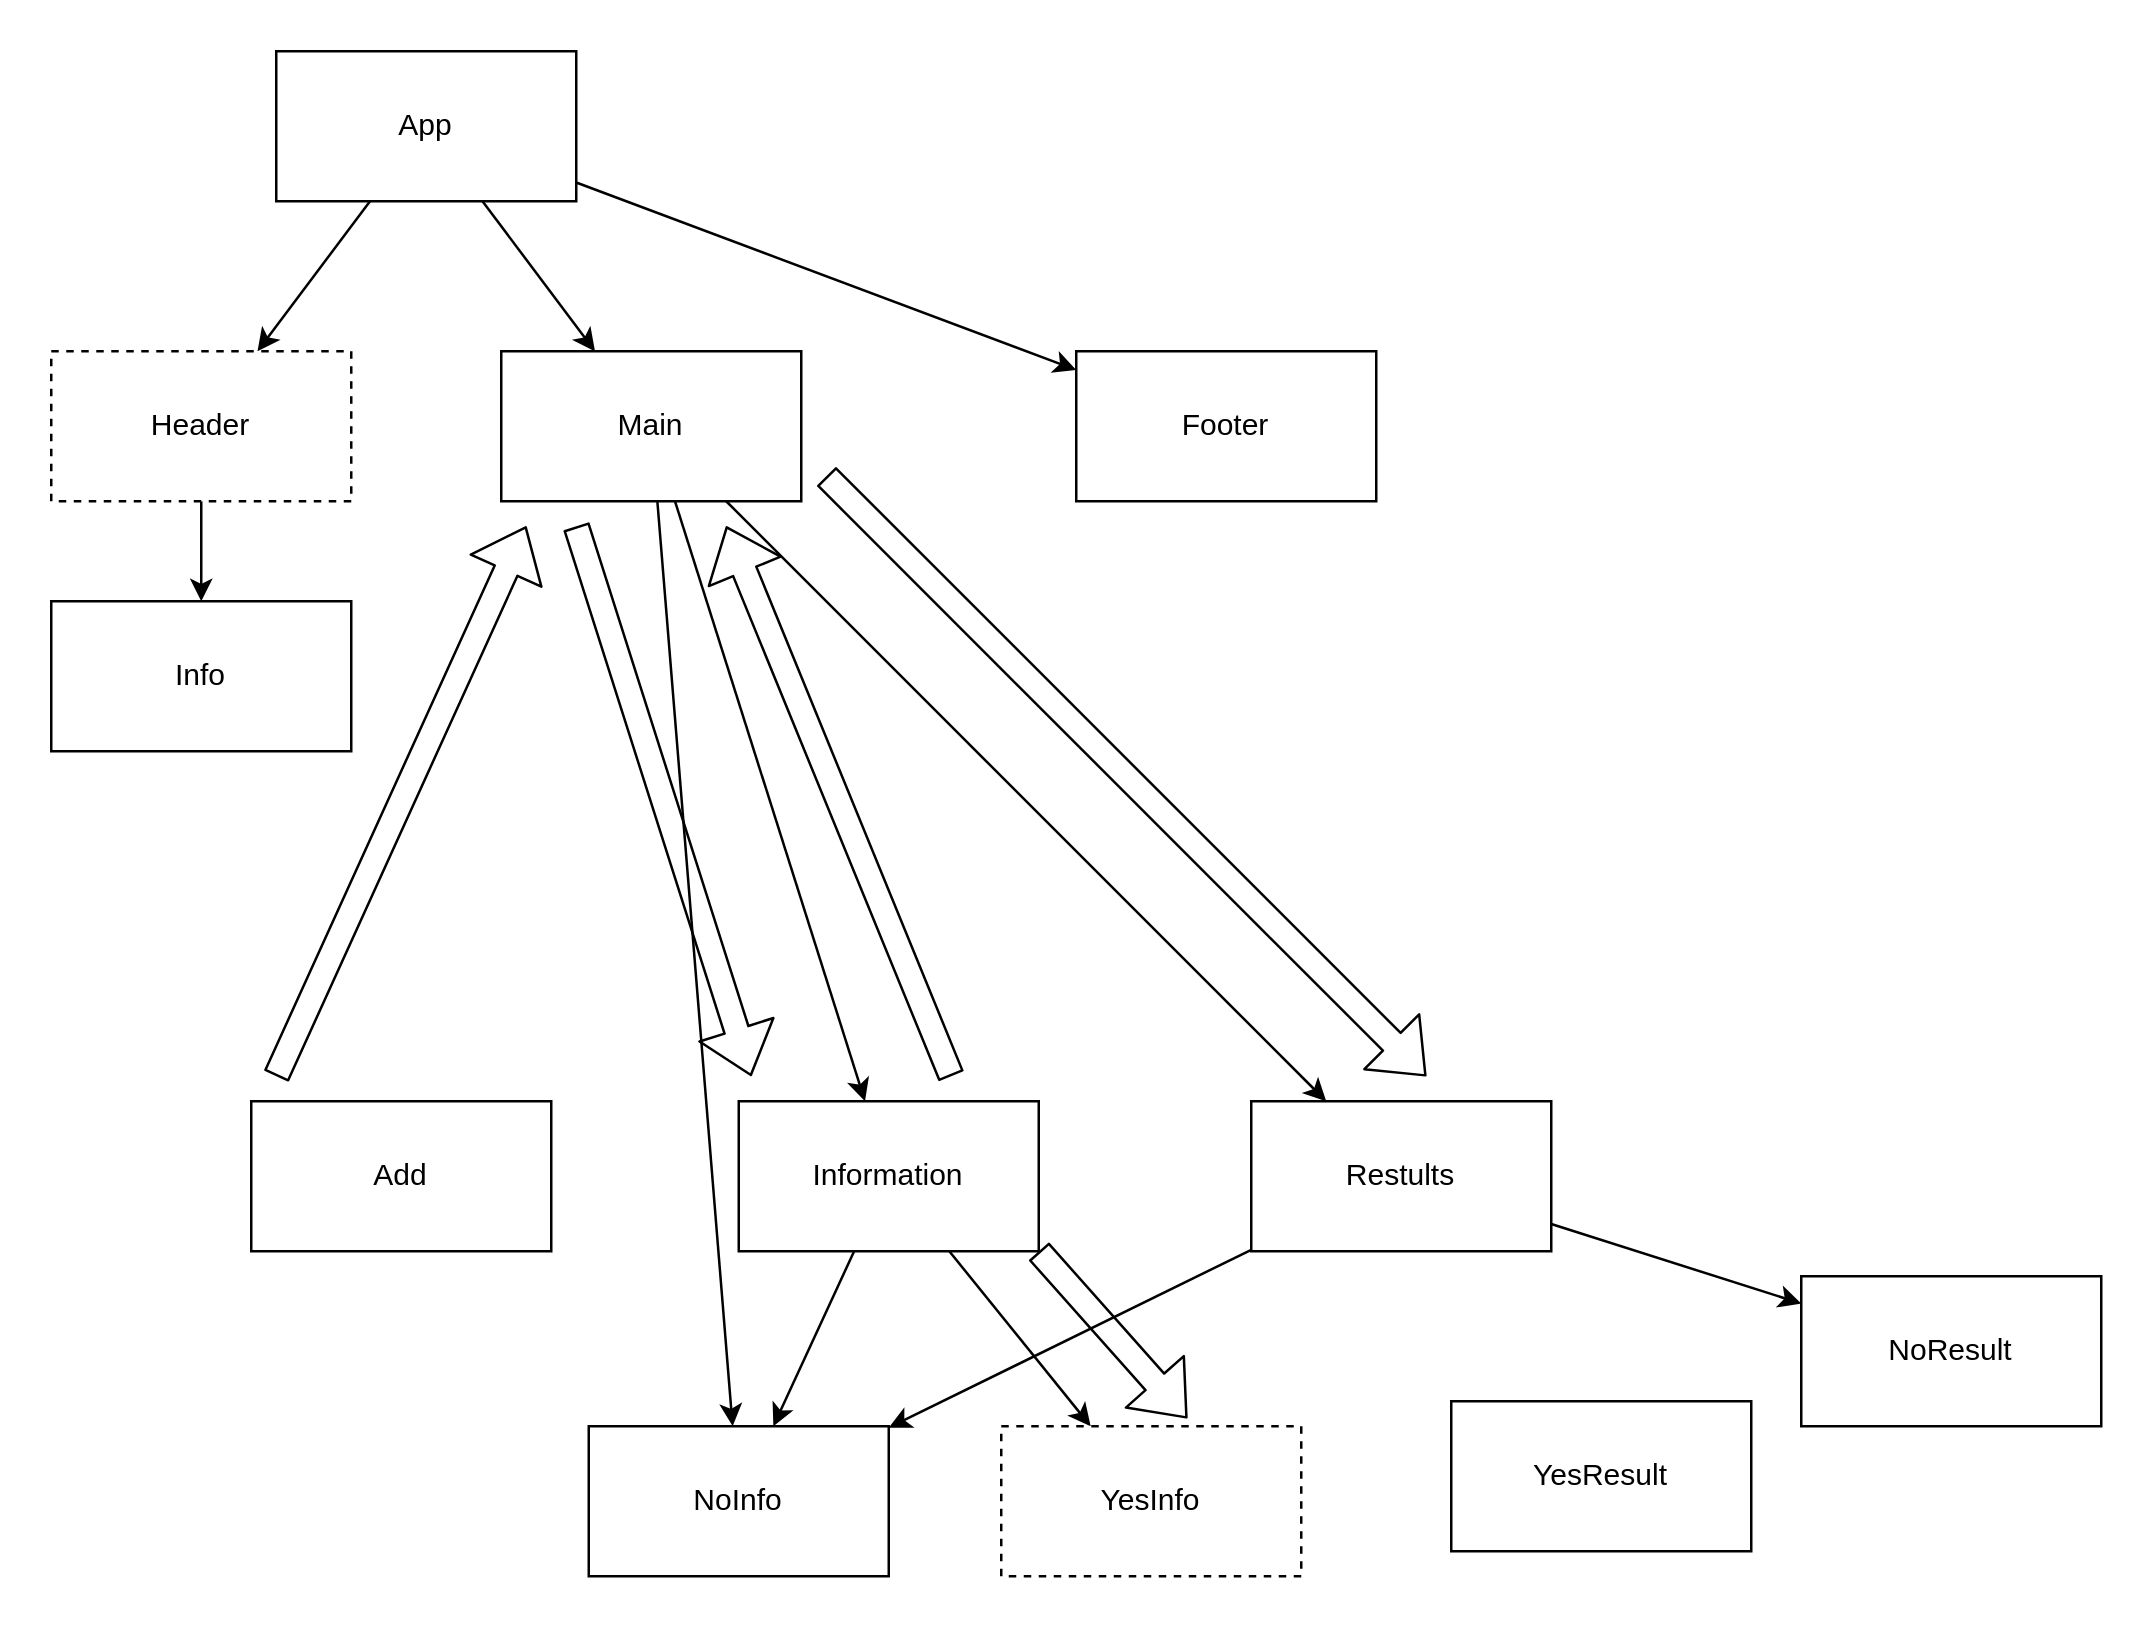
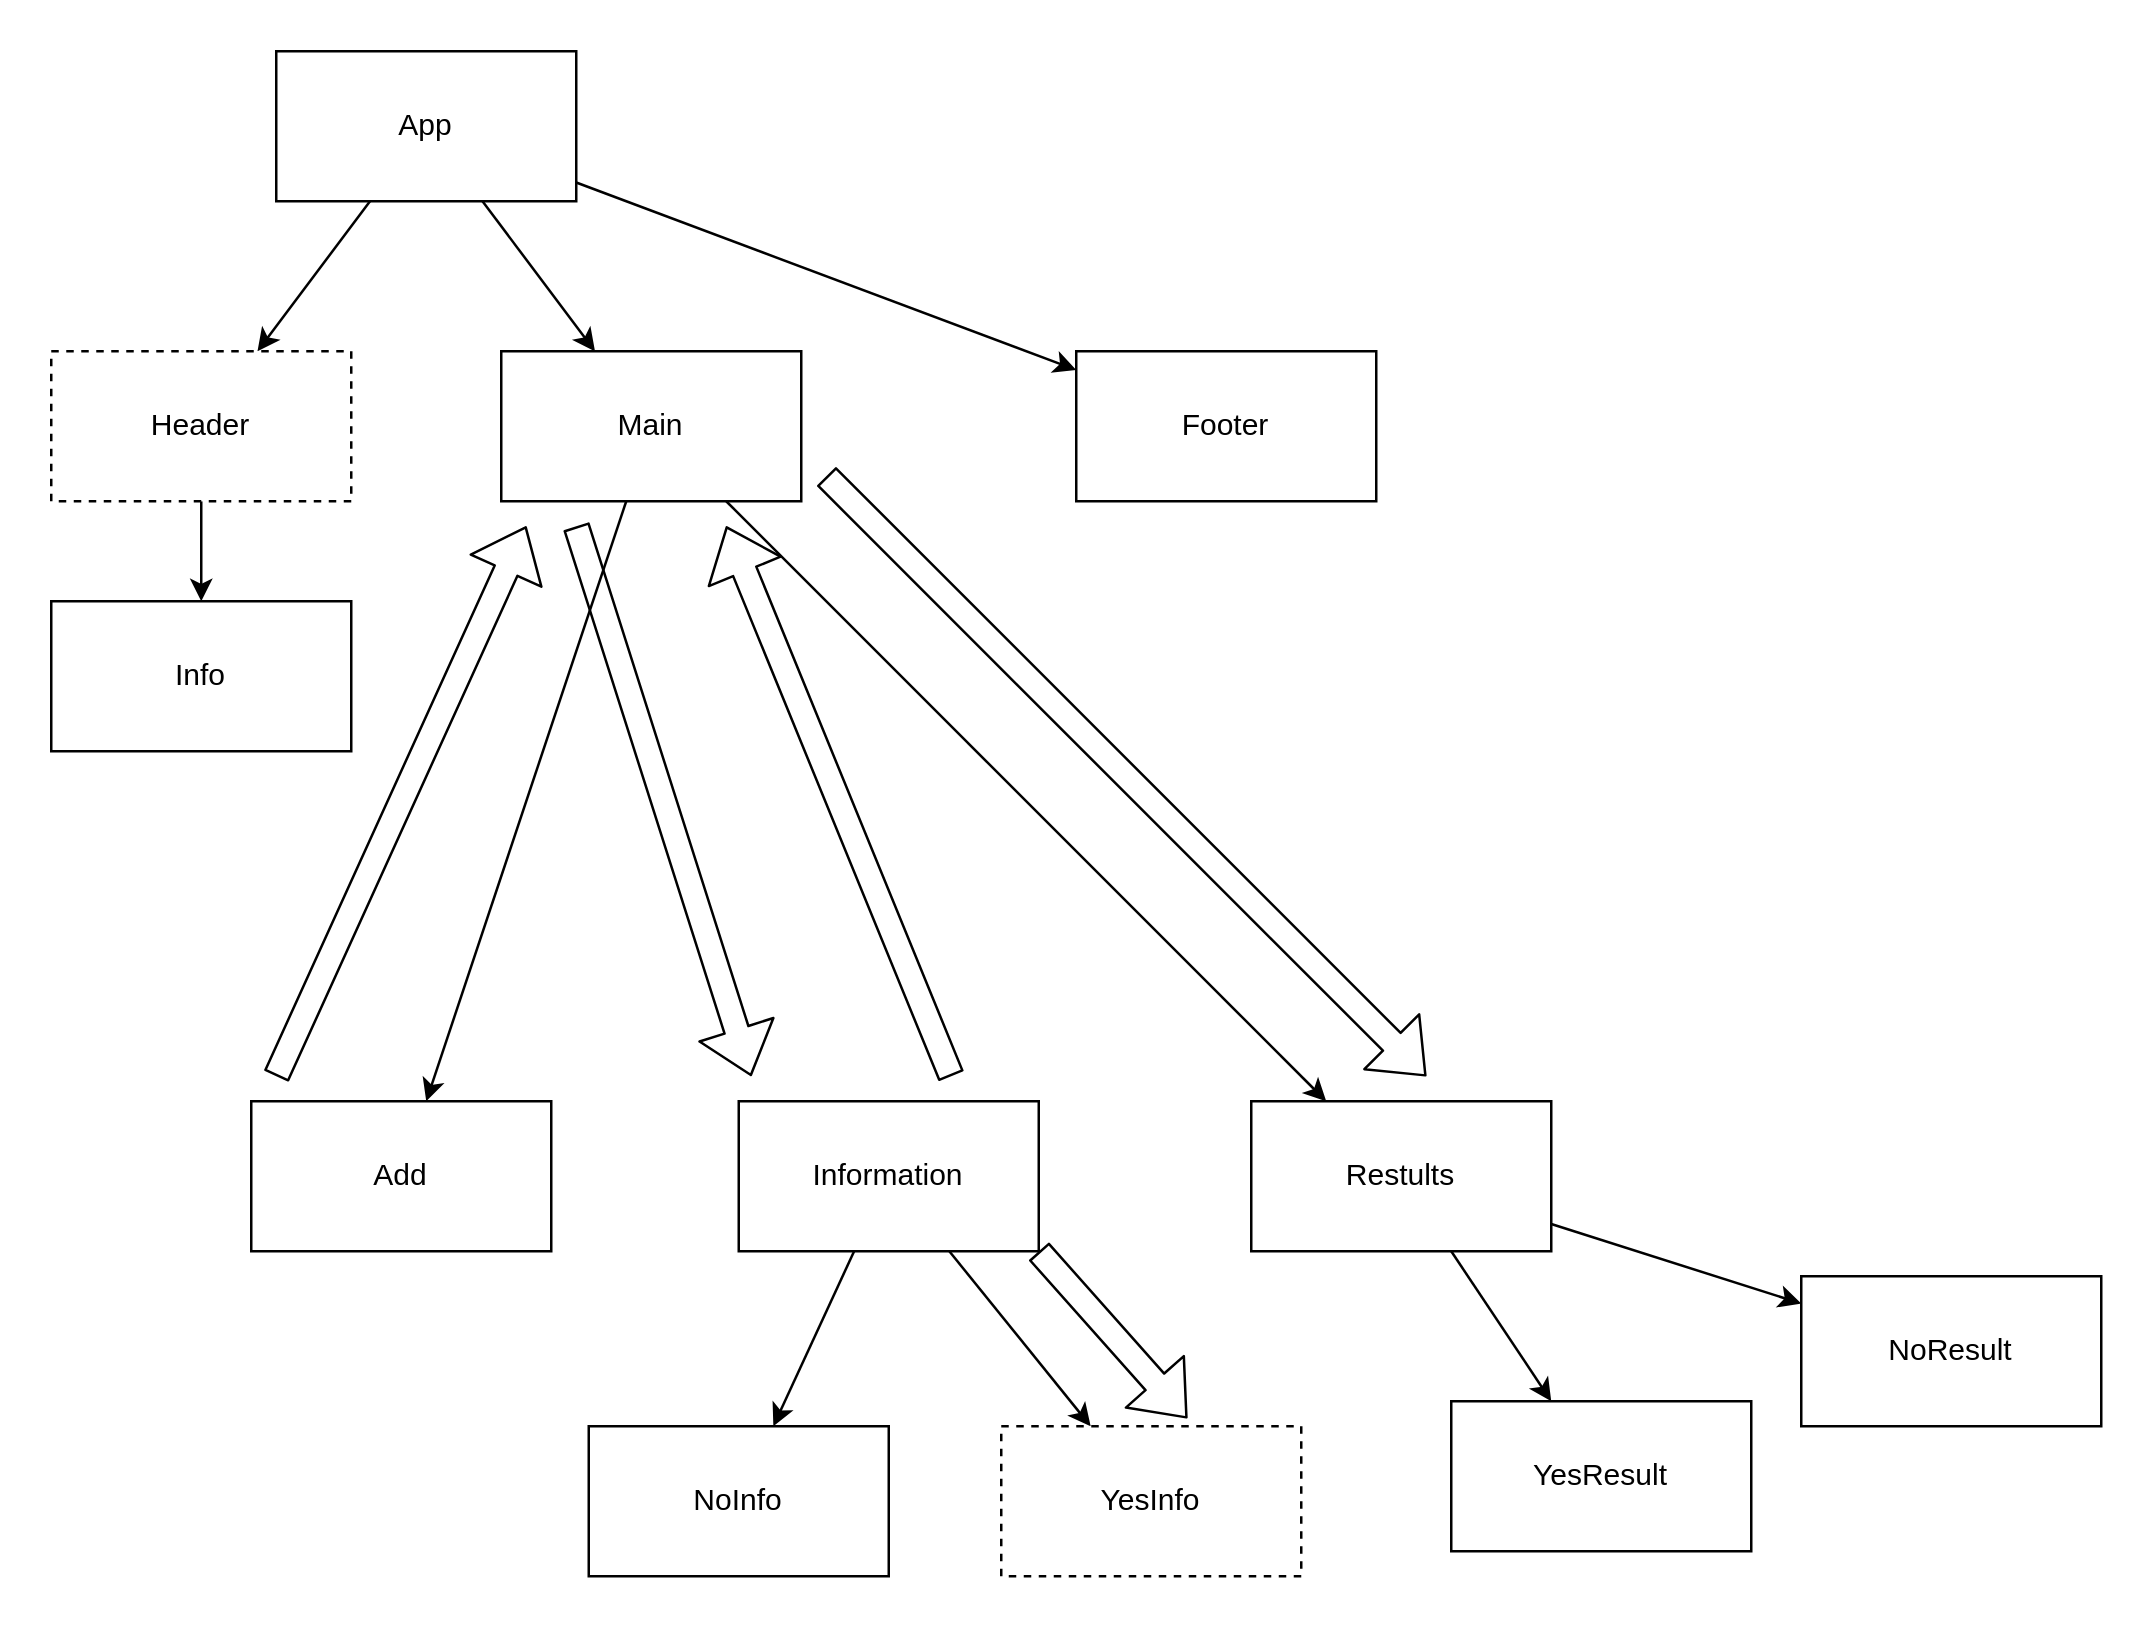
  <mxCell id="0" />
  <mxCell id="1" parent="0" />
  <mxCell id="2" style="edgeStyle=none;html=1;" parent="1" source="5" target="7" edge="1"><mxGeometry relative="1" as="geometry"><mxPoint x="170" y="160" as="targetPoint" /></mxGeometry></mxCell>
  <mxCell id="3" style="edgeStyle=none;html=1;" parent="1" source="5" target="11" edge="1"><mxGeometry relative="1" as="geometry"><mxPoint x="220" y="140" as="targetPoint" /></mxGeometry></mxCell>
  <mxCell id="4" style="edgeStyle=none;html=1;" parent="1" source="5" target="24" edge="1"><mxGeometry relative="1" as="geometry"><mxPoint x="410" y="130" as="targetPoint" /></mxGeometry></mxCell>
  <mxCell id="5" value="App" style="rounded=0;whiteSpace=wrap;html=1;" parent="1" vertex="1"><mxGeometry x="110" y="20" width="120" height="60" as="geometry" /></mxCell>
  <mxCell id="6" style="edgeStyle=none;html=1;" parent="1" source="7" target="12" edge="1"><mxGeometry relative="1" as="geometry"><mxPoint x="80" y="260" as="targetPoint" /></mxGeometry></mxCell>
  <mxCell id="7" value="Header" style="rounded=0;whiteSpace=wrap;html=1;dashed=1;" parent="1" vertex="1"><mxGeometry x="20" y="140" width="120" height="60" as="geometry" /></mxCell>
- <mxCell id="8" style="edgeStyle=none;html=1;" parent="1" source="11" target="25" edge="1"><mxGeometry relative="1" as="geometry"><mxPoint x="260" y="240" as="targetPoint" /></mxGeometry></mxCell>
- <mxCell id="9" style="edgeStyle=none;html=1;" parent="1" source="11" target="16" edge="1"><mxGeometry relative="1" as="geometry"><mxPoint x="370" y="280" as="targetPoint" /></mxGeometry></mxCell>
+ <mxCell id="8" style="edgeStyle=none;html=1;" parent="1" source="11" target="13" edge="1"><mxGeometry relative="1" as="geometry"><mxPoint x="260" y="240" as="targetPoint" /></mxGeometry></mxCell>
  <mxCell id="10" style="edgeStyle=none;html=1;" parent="1" source="11" target="19" edge="1"><mxGeometry relative="1" as="geometry"><mxPoint x="480" y="250" as="targetPoint" /></mxGeometry></mxCell>
  <mxCell id="11" value="Main" style="rounded=0;whiteSpace=wrap;html=1;" parent="1" vertex="1"><mxGeometry x="200" y="140" width="120" height="60" as="geometry" /></mxCell>
  <mxCell id="12" value="Info" style="rounded=0;whiteSpace=wrap;html=1;" parent="1" vertex="1"><mxGeometry x="20" y="240" width="120" height="60" as="geometry" /></mxCell>
  <mxCell id="13" value="Add" style="rounded=0;whiteSpace=wrap;html=1;" parent="1" vertex="1"><mxGeometry x="100" y="440" width="120" height="60" as="geometry" /></mxCell>
  <mxCell id="14" style="edgeStyle=none;html=1;" parent="1" source="16" target="25" edge="1"><mxGeometry relative="1" as="geometry"><mxPoint x="360" y="560" as="targetPoint" /></mxGeometry></mxCell>
  <mxCell id="15" style="edgeStyle=none;html=1;" parent="1" source="16" target="26" edge="1"><mxGeometry relative="1" as="geometry"><mxPoint x="430" y="570" as="targetPoint" /></mxGeometry></mxCell>
  <mxCell id="16" value="Information" style="rounded=0;whiteSpace=wrap;html=1;" parent="1" vertex="1"><mxGeometry x="295" y="440" width="120" height="60" as="geometry" /></mxCell>
- <mxCell id="17" style="edgeStyle=none;html=1;" edge="1" parent="1" source="19" target="25"><mxGeometry relative="1" as="geometry"><mxPoint x="640" y="570" as="targetPoint" /></mxGeometry></mxCell>
+ <mxCell id="17" style="edgeStyle=none;html=1;" edge="1" parent="1" source="19" target="28"><mxGeometry relative="1" as="geometry"><mxPoint x="640" y="570" as="targetPoint" /></mxGeometry></mxCell>
  <mxCell id="18" style="edgeStyle=none;html=1;" edge="1" parent="1" source="19" target="29"><mxGeometry relative="1" as="geometry"><mxPoint x="760" y="530" as="targetPoint" /></mxGeometry></mxCell>
  <mxCell id="19" value="Restults" style="rounded=0;whiteSpace=wrap;html=1;" parent="1" vertex="1"><mxGeometry x="500" y="440" width="120" height="60" as="geometry" /></mxCell>
  <mxCell id="20" value="" style="shape=flexArrow;endArrow=classic;html=1;" parent="1" edge="1"><mxGeometry width="50" height="50" relative="1" as="geometry"><mxPoint x="110" y="430" as="sourcePoint" /><mxPoint x="210" y="210" as="targetPoint" /></mxGeometry></mxCell>
  <mxCell id="21" value="" style="shape=flexArrow;endArrow=classic;html=1;" parent="1" edge="1"><mxGeometry width="50" height="50" relative="1" as="geometry"><mxPoint x="230" y="210" as="sourcePoint" /><mxPoint x="300" y="430" as="targetPoint" /></mxGeometry></mxCell>
  <mxCell id="22" value="" style="shape=flexArrow;endArrow=classic;html=1;" parent="1" edge="1"><mxGeometry width="50" height="50" relative="1" as="geometry"><mxPoint x="380" y="430" as="sourcePoint" /><mxPoint x="290" y="210" as="targetPoint" /></mxGeometry></mxCell>
  <mxCell id="23" value="" style="shape=flexArrow;endArrow=classic;html=1;" parent="1" edge="1"><mxGeometry width="50" height="50" relative="1" as="geometry"><mxPoint x="330" y="190" as="sourcePoint" /><mxPoint x="570" y="430" as="targetPoint" /></mxGeometry></mxCell>
  <mxCell id="24" value="Footer" style="rounded=0;whiteSpace=wrap;html=1;" parent="1" vertex="1"><mxGeometry x="430" y="140" width="120" height="60" as="geometry" /></mxCell>
  <mxCell id="25" value="NoInfo" style="rounded=0;whiteSpace=wrap;html=1;" parent="1" vertex="1"><mxGeometry x="235" y="570" width="120" height="60" as="geometry" /></mxCell>
  <mxCell id="26" value="YesInfo" style="rounded=0;whiteSpace=wrap;html=1;dashed=1;" parent="1" vertex="1"><mxGeometry x="400" y="570" width="120" height="60" as="geometry" /></mxCell>
  <mxCell id="27" value="" style="shape=flexArrow;endArrow=classic;html=1;exitX=1;exitY=1;exitDx=0;exitDy=0;entryX=0.62;entryY=-0.053;entryDx=0;entryDy=0;entryPerimeter=0;" parent="1" source="16" target="26" edge="1"><mxGeometry width="50" height="50" relative="1" as="geometry"><mxPoint x="380" y="560" as="sourcePoint" /><mxPoint x="430" y="510" as="targetPoint" /></mxGeometry></mxCell>
  <mxCell id="28" value="YesResult" style="rounded=0;whiteSpace=wrap;html=1;" vertex="1" parent="1"><mxGeometry x="580" y="560" width="120" height="60" as="geometry" /></mxCell>
  <mxCell id="29" value="NoResult" style="rounded=0;whiteSpace=wrap;html=1;" vertex="1" parent="1"><mxGeometry x="720" y="510" width="120" height="60" as="geometry" /></mxCell>
